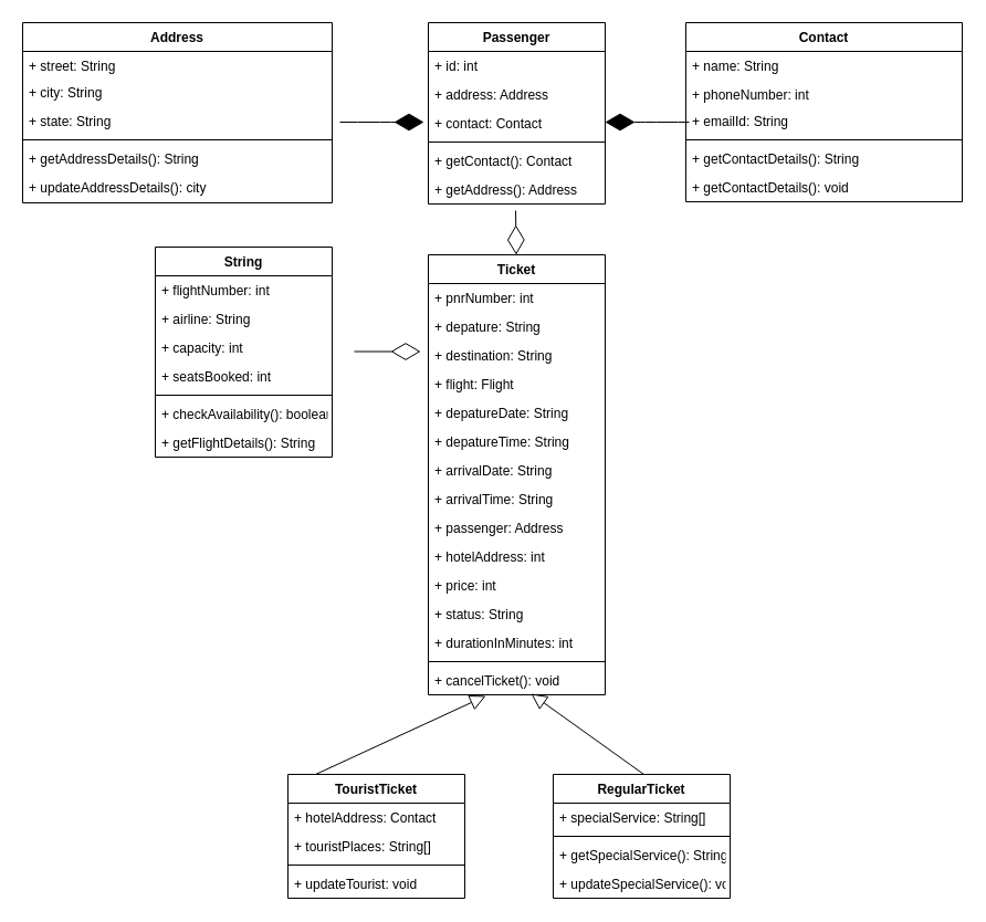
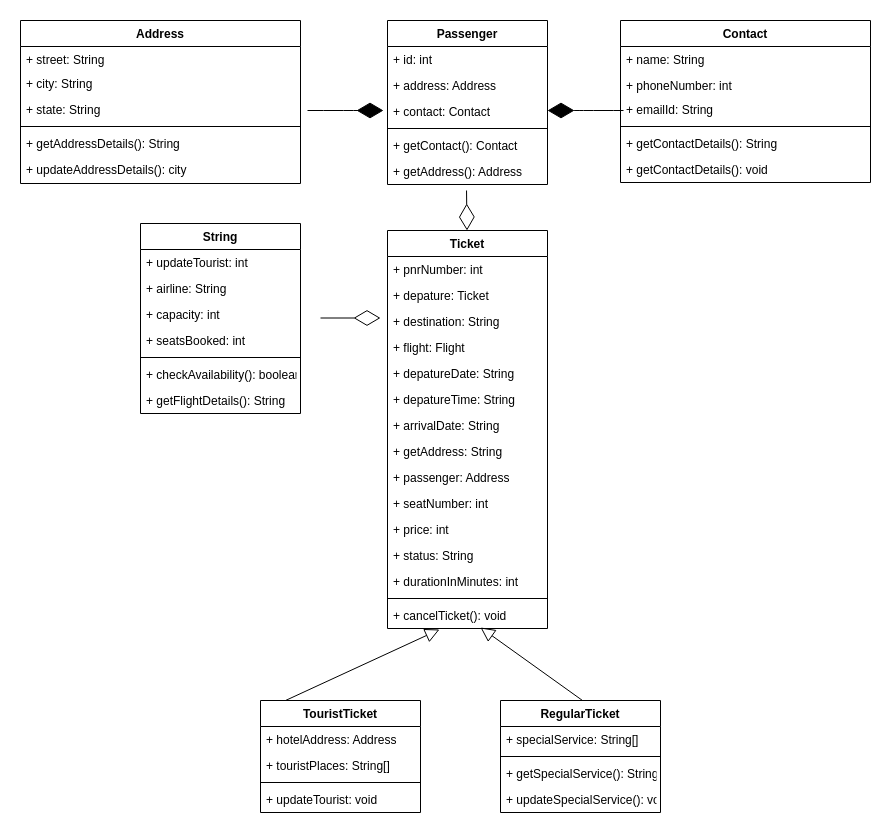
  <mxCell id="0" />
  <mxCell id="1" parent="0" />
  <mxCell id="2" value="Address" style="swimlane;fontStyle=1;align=center;verticalAlign=top;childLayout=stackLayout;horizontal=1;startSize=26;horizontalStack=0;resizeParent=1;resizeParentMax=0;resizeLast=0;collapsible=1;marginBottom=0;" vertex="1" parent="1"><mxGeometry x="20" y="20" width="280" height="163" as="geometry" /></mxCell>
  <mxCell id="3" value="+ street: String" style="text;strokeColor=none;fillColor=none;align=left;verticalAlign=top;spacingLeft=4;spacingRight=4;overflow=hidden;rotatable=0;points=[[0,0.5],[1,0.5]];portConstraint=eastwest;" vertex="1" parent="2"><mxGeometry y="26" width="280" height="24" as="geometry" /></mxCell>
  <mxCell id="4" value="+ city: String" style="text;strokeColor=none;fillColor=none;align=left;verticalAlign=top;spacingLeft=4;spacingRight=4;overflow=hidden;rotatable=0;points=[[0,0.5],[1,0.5]];portConstraint=eastwest;" vertex="1" parent="2"><mxGeometry y="50" width="280" height="26" as="geometry" /></mxCell>
  <mxCell id="5" value="+ state: String" style="text;strokeColor=none;fillColor=none;align=left;verticalAlign=top;spacingLeft=4;spacingRight=4;overflow=hidden;rotatable=0;points=[[0,0.5],[1,0.5]];portConstraint=eastwest;" vertex="1" parent="2"><mxGeometry y="76" width="280" height="26" as="geometry" /></mxCell>
  <mxCell id="6" value="" style="line;strokeWidth=1;fillColor=none;align=left;verticalAlign=middle;spacingTop=-1;spacingLeft=3;spacingRight=3;rotatable=0;labelPosition=right;points=[];portConstraint=eastwest;" vertex="1" parent="2"><mxGeometry y="102" width="280" height="8" as="geometry" /></mxCell>
  <mxCell id="7" value="+ getAddressDetails(): String" style="text;strokeColor=none;fillColor=none;align=left;verticalAlign=top;spacingLeft=4;spacingRight=4;overflow=hidden;rotatable=0;points=[[0,0.5],[1,0.5]];portConstraint=eastwest;" vertex="1" parent="2"><mxGeometry y="110" width="280" height="26" as="geometry" /></mxCell>
  <mxCell id="8" value="+ updateAddressDetails(): city" style="text;strokeColor=none;fillColor=none;align=left;verticalAlign=top;spacingLeft=4;spacingRight=4;overflow=hidden;rotatable=0;points=[[0,0.5],[1,0.5]];portConstraint=eastwest;" vertex="1" parent="2"><mxGeometry y="136" width="280" height="27" as="geometry" /></mxCell>
  <mxCell id="9" value="Contact" style="swimlane;fontStyle=1;align=center;verticalAlign=top;childLayout=stackLayout;horizontal=1;startSize=26;horizontalStack=0;resizeParent=1;resizeParentMax=0;resizeLast=0;collapsible=1;marginBottom=0;" vertex="1" parent="1"><mxGeometry x="620" y="20" width="250" height="162" as="geometry" /></mxCell>
  <mxCell id="10" value="+ name: String" style="text;strokeColor=none;fillColor=none;align=left;verticalAlign=top;spacingLeft=4;spacingRight=4;overflow=hidden;rotatable=0;points=[[0,0.5],[1,0.5]];portConstraint=eastwest;" vertex="1" parent="9"><mxGeometry y="26" width="250" height="26" as="geometry" /></mxCell>
  <mxCell id="11" value="+ phoneNumber: int" style="text;strokeColor=none;fillColor=none;align=left;verticalAlign=top;spacingLeft=4;spacingRight=4;overflow=hidden;rotatable=0;points=[[0,0.5],[1,0.5]];portConstraint=eastwest;" vertex="1" parent="9"><mxGeometry y="52" width="250" height="24" as="geometry" /></mxCell>
  <mxCell id="12" value="+ emailId: String" style="text;strokeColor=none;fillColor=none;align=left;verticalAlign=top;spacingLeft=4;spacingRight=4;overflow=hidden;rotatable=0;points=[[0,0.5],[1,0.5]];portConstraint=eastwest;" vertex="1" parent="9"><mxGeometry y="76" width="250" height="26" as="geometry" /></mxCell>
  <mxCell id="13" value="" style="line;strokeWidth=1;fillColor=none;align=left;verticalAlign=middle;spacingTop=-1;spacingLeft=3;spacingRight=3;rotatable=0;labelPosition=right;points=[];portConstraint=eastwest;" vertex="1" parent="9"><mxGeometry y="102" width="250" height="8" as="geometry" /></mxCell>
  <mxCell id="14" value="+ getContactDetails(): String" style="text;strokeColor=none;fillColor=none;align=left;verticalAlign=top;spacingLeft=4;spacingRight=4;overflow=hidden;rotatable=0;points=[[0,0.5],[1,0.5]];portConstraint=eastwest;" vertex="1" parent="9"><mxGeometry y="110" width="250" height="26" as="geometry" /></mxCell>
  <mxCell id="15" value="+ getContactDetails(): void" style="text;strokeColor=none;fillColor=none;align=left;verticalAlign=top;spacingLeft=4;spacingRight=4;overflow=hidden;rotatable=0;points=[[0,0.5],[1,0.5]];portConstraint=eastwest;" vertex="1" parent="9"><mxGeometry y="136" width="250" height="26" as="geometry" /></mxCell>
  <mxCell id="16" value="Passenger" style="swimlane;fontStyle=1;align=center;verticalAlign=top;childLayout=stackLayout;horizontal=1;startSize=26;horizontalStack=0;resizeParent=1;resizeParentMax=0;resizeLast=0;collapsible=1;marginBottom=0;" vertex="1" parent="1"><mxGeometry x="387" y="20" width="160" height="164" as="geometry"><mxRectangle x="200" y="120" width="80" height="26" as="alternateBounds" /></mxGeometry></mxCell>
  <mxCell id="17" value="+ id: int" style="text;strokeColor=none;fillColor=none;align=left;verticalAlign=top;spacingLeft=4;spacingRight=4;overflow=hidden;rotatable=0;points=[[0,0.5],[1,0.5]];portConstraint=eastwest;" vertex="1" parent="16"><mxGeometry y="26" width="160" height="26" as="geometry" /></mxCell>
  <mxCell id="18" value="+ address: Address" style="text;strokeColor=none;fillColor=none;align=left;verticalAlign=top;spacingLeft=4;spacingRight=4;overflow=hidden;rotatable=0;points=[[0,0.5],[1,0.5]];portConstraint=eastwest;" vertex="1" parent="16"><mxGeometry y="52" width="160" height="26" as="geometry" /></mxCell>
  <mxCell id="19" value="+ contact: Contact" style="text;strokeColor=none;fillColor=none;align=left;verticalAlign=top;spacingLeft=4;spacingRight=4;overflow=hidden;rotatable=0;points=[[0,0.5],[1,0.5]];portConstraint=eastwest;" vertex="1" parent="16"><mxGeometry y="78" width="160" height="26" as="geometry" /></mxCell>
  <mxCell id="20" value="" style="line;strokeWidth=1;fillColor=none;align=left;verticalAlign=middle;spacingTop=-1;spacingLeft=3;spacingRight=3;rotatable=0;labelPosition=right;points=[];portConstraint=eastwest;" vertex="1" parent="16"><mxGeometry y="104" width="160" height="8" as="geometry" /></mxCell>
  <mxCell id="21" value="+ getContact(): Contact" style="text;strokeColor=none;fillColor=none;align=left;verticalAlign=top;spacingLeft=4;spacingRight=4;overflow=hidden;rotatable=0;points=[[0,0.5],[1,0.5]];portConstraint=eastwest;" vertex="1" parent="16"><mxGeometry y="112" width="160" height="26" as="geometry" /></mxCell>
  <mxCell id="22" value="+ getAddress(): Address" style="text;strokeColor=none;fillColor=none;align=left;verticalAlign=top;spacingLeft=4;spacingRight=4;overflow=hidden;rotatable=0;points=[[0,0.5],[1,0.5]];portConstraint=eastwest;" vertex="1" parent="16"><mxGeometry y="138" width="160" height="26" as="geometry" /></mxCell>
  <mxCell id="23" value="String" style="swimlane;fontStyle=1;align=center;verticalAlign=top;childLayout=stackLayout;horizontal=1;startSize=26;horizontalStack=0;resizeParent=1;resizeParentMax=0;resizeLast=0;collapsible=1;marginBottom=0;" vertex="1" parent="1"><mxGeometry x="140" y="223" width="160" height="190" as="geometry" /></mxCell>
- <mxCell id="24" value="+ flightNumber: int" style="text;strokeColor=none;fillColor=none;align=left;verticalAlign=top;spacingLeft=4;spacingRight=4;overflow=hidden;rotatable=0;points=[[0,0.5],[1,0.5]];portConstraint=eastwest;" vertex="1" parent="23"><mxGeometry y="26" width="160" height="26" as="geometry" /></mxCell>
+ <mxCell id="24" value="+ updateTourist: int" style="text;strokeColor=none;fillColor=none;align=left;verticalAlign=top;spacingLeft=4;spacingRight=4;overflow=hidden;rotatable=0;points=[[0,0.5],[1,0.5]];portConstraint=eastwest;" vertex="1" parent="23"><mxGeometry y="26" width="160" height="26" as="geometry" /></mxCell>
  <mxCell id="25" value="+ airline: String" style="text;strokeColor=none;fillColor=none;align=left;verticalAlign=top;spacingLeft=4;spacingRight=4;overflow=hidden;rotatable=0;points=[[0,0.5],[1,0.5]];portConstraint=eastwest;" vertex="1" parent="23"><mxGeometry y="52" width="160" height="26" as="geometry" /></mxCell>
  <mxCell id="26" value="+ capacity: int" style="text;strokeColor=none;fillColor=none;align=left;verticalAlign=top;spacingLeft=4;spacingRight=4;overflow=hidden;rotatable=0;points=[[0,0.5],[1,0.5]];portConstraint=eastwest;" vertex="1" parent="23"><mxGeometry y="78" width="160" height="26" as="geometry" /></mxCell>
  <mxCell id="27" value="+ seatsBooked: int" style="text;strokeColor=none;fillColor=none;align=left;verticalAlign=top;spacingLeft=4;spacingRight=4;overflow=hidden;rotatable=0;points=[[0,0.5],[1,0.5]];portConstraint=eastwest;" vertex="1" parent="23"><mxGeometry y="104" width="160" height="26" as="geometry" /></mxCell>
  <mxCell id="28" value="" style="line;strokeWidth=1;fillColor=none;align=left;verticalAlign=middle;spacingTop=-1;spacingLeft=3;spacingRight=3;rotatable=0;labelPosition=right;points=[];portConstraint=eastwest;" vertex="1" parent="23"><mxGeometry y="130" width="160" height="8" as="geometry" /></mxCell>
  <mxCell id="29" value="+ checkAvailability(): boolean" style="text;strokeColor=none;fillColor=none;align=left;verticalAlign=top;spacingLeft=4;spacingRight=4;overflow=hidden;rotatable=0;points=[[0,0.5],[1,0.5]];portConstraint=eastwest;" vertex="1" parent="23"><mxGeometry y="138" width="160" height="26" as="geometry" /></mxCell>
  <mxCell id="30" value="+ getFlightDetails(): String" style="text;strokeColor=none;fillColor=none;align=left;verticalAlign=top;spacingLeft=4;spacingRight=4;overflow=hidden;rotatable=0;points=[[0,0.5],[1,0.5]];portConstraint=eastwest;" vertex="1" parent="23"><mxGeometry y="164" width="160" height="26" as="geometry" /></mxCell>
  <mxCell id="31" value="Ticket" style="swimlane;fontStyle=1;align=center;verticalAlign=top;childLayout=stackLayout;horizontal=1;startSize=26;horizontalStack=0;resizeParent=1;resizeParentMax=0;resizeLast=0;collapsible=1;marginBottom=0;" vertex="1" parent="1"><mxGeometry x="387" y="230" width="160" height="398" as="geometry" /></mxCell>
  <mxCell id="32" value="+ pnrNumber: int" style="text;strokeColor=none;fillColor=none;align=left;verticalAlign=top;spacingLeft=4;spacingRight=4;overflow=hidden;rotatable=0;points=[[0,0.5],[1,0.5]];portConstraint=eastwest;" vertex="1" parent="31"><mxGeometry y="26" width="160" height="26" as="geometry" /></mxCell>
- <mxCell id="33" value="+ depature: String" style="text;strokeColor=none;fillColor=none;align=left;verticalAlign=top;spacingLeft=4;spacingRight=4;overflow=hidden;rotatable=0;points=[[0,0.5],[1,0.5]];portConstraint=eastwest;" vertex="1" parent="31"><mxGeometry y="52" width="160" height="26" as="geometry" /></mxCell>
+ <mxCell id="33" value="+ depature: Ticket" style="text;strokeColor=none;fillColor=none;align=left;verticalAlign=top;spacingLeft=4;spacingRight=4;overflow=hidden;rotatable=0;points=[[0,0.5],[1,0.5]];portConstraint=eastwest;" vertex="1" parent="31"><mxGeometry y="52" width="160" height="26" as="geometry" /></mxCell>
  <mxCell id="34" value="+ destination: String" style="text;strokeColor=none;fillColor=none;align=left;verticalAlign=top;spacingLeft=4;spacingRight=4;overflow=hidden;rotatable=0;points=[[0,0.5],[1,0.5]];portConstraint=eastwest;" vertex="1" parent="31"><mxGeometry y="78" width="160" height="26" as="geometry" /></mxCell>
  <mxCell id="35" value="+ flight: Flight" style="text;strokeColor=none;fillColor=none;align=left;verticalAlign=top;spacingLeft=4;spacingRight=4;overflow=hidden;rotatable=0;points=[[0,0.5],[1,0.5]];portConstraint=eastwest;" vertex="1" parent="31"><mxGeometry y="104" width="160" height="26" as="geometry" /></mxCell>
  <mxCell id="36" value="+ depatureDate: String" style="text;strokeColor=none;fillColor=none;align=left;verticalAlign=top;spacingLeft=4;spacingRight=4;overflow=hidden;rotatable=0;points=[[0,0.5],[1,0.5]];portConstraint=eastwest;" vertex="1" parent="31"><mxGeometry y="130" width="160" height="26" as="geometry" /></mxCell>
  <mxCell id="37" value="+ depatureTime: String" style="text;strokeColor=none;fillColor=none;align=left;verticalAlign=top;spacingLeft=4;spacingRight=4;overflow=hidden;rotatable=0;points=[[0,0.5],[1,0.5]];portConstraint=eastwest;" vertex="1" parent="31"><mxGeometry y="156" width="160" height="26" as="geometry" /></mxCell>
  <mxCell id="38" value="+ arrivalDate: String" style="text;strokeColor=none;fillColor=none;align=left;verticalAlign=top;spacingLeft=4;spacingRight=4;overflow=hidden;rotatable=0;points=[[0,0.5],[1,0.5]];portConstraint=eastwest;" vertex="1" parent="31"><mxGeometry y="182" width="160" height="26" as="geometry" /></mxCell>
- <mxCell id="39" value="+ arrivalTime: String" style="text;strokeColor=none;fillColor=none;align=left;verticalAlign=top;spacingLeft=4;spacingRight=4;overflow=hidden;rotatable=0;points=[[0,0.5],[1,0.5]];portConstraint=eastwest;" vertex="1" parent="31"><mxGeometry y="208" width="160" height="26" as="geometry" /></mxCell>
+ <mxCell id="39" value="+ getAddress: String" style="text;strokeColor=none;fillColor=none;align=left;verticalAlign=top;spacingLeft=4;spacingRight=4;overflow=hidden;rotatable=0;points=[[0,0.5],[1,0.5]];portConstraint=eastwest;" vertex="1" parent="31"><mxGeometry y="208" width="160" height="26" as="geometry" /></mxCell>
  <mxCell id="40" value="+ passenger: Address" style="text;strokeColor=none;fillColor=none;align=left;verticalAlign=top;spacingLeft=4;spacingRight=4;overflow=hidden;rotatable=0;points=[[0,0.5],[1,0.5]];portConstraint=eastwest;" vertex="1" parent="31"><mxGeometry y="234" width="160" height="26" as="geometry" /></mxCell>
- <mxCell id="41" value="+ hotelAddress: int" style="text;strokeColor=none;fillColor=none;align=left;verticalAlign=top;spacingLeft=4;spacingRight=4;overflow=hidden;rotatable=0;points=[[0,0.5],[1,0.5]];portConstraint=eastwest;" vertex="1" parent="31"><mxGeometry y="260" width="160" height="26" as="geometry" /></mxCell>
+ <mxCell id="41" value="+ seatNumber: int" style="text;strokeColor=none;fillColor=none;align=left;verticalAlign=top;spacingLeft=4;spacingRight=4;overflow=hidden;rotatable=0;points=[[0,0.5],[1,0.5]];portConstraint=eastwest;" vertex="1" parent="31"><mxGeometry y="260" width="160" height="26" as="geometry" /></mxCell>
  <mxCell id="42" value="+ price: int" style="text;strokeColor=none;fillColor=none;align=left;verticalAlign=top;spacingLeft=4;spacingRight=4;overflow=hidden;rotatable=0;points=[[0,0.5],[1,0.5]];portConstraint=eastwest;" vertex="1" parent="31"><mxGeometry y="286" width="160" height="26" as="geometry" /></mxCell>
  <mxCell id="43" value="+ status: String" style="text;strokeColor=none;fillColor=none;align=left;verticalAlign=top;spacingLeft=4;spacingRight=4;overflow=hidden;rotatable=0;points=[[0,0.5],[1,0.5]];portConstraint=eastwest;" vertex="1" parent="31"><mxGeometry y="312" width="160" height="26" as="geometry" /></mxCell>
  <mxCell id="44" value="+ durationInMinutes: int" style="text;strokeColor=none;fillColor=none;align=left;verticalAlign=top;spacingLeft=4;spacingRight=4;overflow=hidden;rotatable=0;points=[[0,0.5],[1,0.5]];portConstraint=eastwest;" vertex="1" parent="31"><mxGeometry y="338" width="160" height="26" as="geometry" /></mxCell>
  <mxCell id="45" value="" style="line;strokeWidth=1;fillColor=none;align=left;verticalAlign=middle;spacingTop=-1;spacingLeft=3;spacingRight=3;rotatable=0;labelPosition=right;points=[];portConstraint=eastwest;" vertex="1" parent="31"><mxGeometry y="364" width="160" height="8" as="geometry" /></mxCell>
  <mxCell id="46" value="+ cancelTicket(): void" style="text;strokeColor=none;fillColor=none;align=left;verticalAlign=top;spacingLeft=4;spacingRight=4;overflow=hidden;rotatable=0;points=[[0,0.5],[1,0.5]];portConstraint=eastwest;" vertex="1" parent="31"><mxGeometry y="372" width="160" height="26" as="geometry" /></mxCell>
  <mxCell id="47" value="" style="endArrow=diamondThin;endFill=1;endSize=24;html=1;" edge="1" parent="1"><mxGeometry width="160" relative="1" as="geometry"><mxPoint x="307" y="110" as="sourcePoint" /><mxPoint x="383" y="110" as="targetPoint" /><Array as="points"><mxPoint x="333" y="110" /><mxPoint x="363" y="110" /></Array></mxGeometry></mxCell>
  <mxCell id="48" value="" style="endArrow=diamondThin;endFill=1;endSize=24;html=1;" edge="1" parent="1"><mxGeometry width="160" relative="1" as="geometry"><mxPoint x="623" y="110" as="sourcePoint" /><mxPoint x="547" y="110" as="targetPoint" /><Array as="points"><mxPoint x="603" y="110" /><mxPoint x="573" y="110" /></Array></mxGeometry></mxCell>
  <mxCell id="49" value="RegularTicket" style="swimlane;fontStyle=1;align=center;verticalAlign=top;childLayout=stackLayout;horizontal=1;startSize=26;horizontalStack=0;resizeParent=1;resizeParentMax=0;resizeLast=0;collapsible=1;marginBottom=0;" vertex="1" parent="1"><mxGeometry x="500" y="700" width="160" height="112" as="geometry" /></mxCell>
  <mxCell id="50" value="+ specialService: String[]" style="text;strokeColor=none;fillColor=none;align=left;verticalAlign=top;spacingLeft=4;spacingRight=4;overflow=hidden;rotatable=0;points=[[0,0.5],[1,0.5]];portConstraint=eastwest;" vertex="1" parent="49"><mxGeometry y="26" width="160" height="26" as="geometry" /></mxCell>
  <mxCell id="51" value="" style="line;strokeWidth=1;fillColor=none;align=left;verticalAlign=middle;spacingTop=-1;spacingLeft=3;spacingRight=3;rotatable=0;labelPosition=right;points=[];portConstraint=eastwest;" vertex="1" parent="49"><mxGeometry y="52" width="160" height="8" as="geometry" /></mxCell>
  <mxCell id="52" value="+ getSpecialService(): String[]" style="text;strokeColor=none;fillColor=none;align=left;verticalAlign=top;spacingLeft=4;spacingRight=4;overflow=hidden;rotatable=0;points=[[0,0.5],[1,0.5]];portConstraint=eastwest;" vertex="1" parent="49"><mxGeometry y="60" width="160" height="26" as="geometry" /></mxCell>
  <mxCell id="53" value="+ updateSpecialService(): void" style="text;strokeColor=none;fillColor=none;align=left;verticalAlign=top;spacingLeft=4;spacingRight=4;overflow=hidden;rotatable=0;points=[[0,0.5],[1,0.5]];portConstraint=eastwest;" vertex="1" parent="49"><mxGeometry y="86" width="160" height="26" as="geometry" /></mxCell>
  <mxCell id="54" value="TouristTicket" style="swimlane;fontStyle=1;align=center;verticalAlign=top;childLayout=stackLayout;horizontal=1;startSize=26;horizontalStack=0;resizeParent=1;resizeParentMax=0;resizeLast=0;collapsible=1;marginBottom=0;" vertex="1" parent="1"><mxGeometry x="260" y="700" width="160" height="112" as="geometry" /></mxCell>
- <mxCell id="55" value="+ hotelAddress: Contact" style="text;strokeColor=none;fillColor=none;align=left;verticalAlign=top;spacingLeft=4;spacingRight=4;overflow=hidden;rotatable=0;points=[[0,0.5],[1,0.5]];portConstraint=eastwest;" vertex="1" parent="54"><mxGeometry y="26" width="160" height="26" as="geometry" /></mxCell>
+ <mxCell id="55" value="+ hotelAddress: Address" style="text;strokeColor=none;fillColor=none;align=left;verticalAlign=top;spacingLeft=4;spacingRight=4;overflow=hidden;rotatable=0;points=[[0,0.5],[1,0.5]];portConstraint=eastwest;" vertex="1" parent="54"><mxGeometry y="26" width="160" height="26" as="geometry" /></mxCell>
  <mxCell id="56" value="+ touristPlaces: String[]" style="text;strokeColor=none;fillColor=none;align=left;verticalAlign=top;spacingLeft=4;spacingRight=4;overflow=hidden;rotatable=0;points=[[0,0.5],[1,0.5]];portConstraint=eastwest;" vertex="1" parent="54"><mxGeometry y="52" width="160" height="26" as="geometry" /></mxCell>
  <mxCell id="57" value="" style="line;strokeWidth=1;fillColor=none;align=left;verticalAlign=middle;spacingTop=-1;spacingLeft=3;spacingRight=3;rotatable=0;labelPosition=right;points=[];portConstraint=eastwest;" vertex="1" parent="54"><mxGeometry y="78" width="160" height="8" as="geometry" /></mxCell>
  <mxCell id="58" value="+ updateTourist: void" style="text;strokeColor=none;fillColor=none;align=left;verticalAlign=top;spacingLeft=4;spacingRight=4;overflow=hidden;rotatable=0;points=[[0,0.5],[1,0.5]];portConstraint=eastwest;" vertex="1" parent="54"><mxGeometry y="86" width="160" height="26" as="geometry" /></mxCell>
  <mxCell id="59" value="" style="edgeStyle=none;html=1;endSize=12;endArrow=block;endFill=0;exitX=0.5;exitY=0;exitDx=0;exitDy=0;entryX=0.46;entryY=1.192;entryDx=0;entryDy=0;entryPerimeter=0;" edge="1" parent="1"><mxGeometry width="160" relative="1" as="geometry"><mxPoint x="285" y="700" as="sourcePoint" /><mxPoint x="439" y="628.992" as="targetPoint" /></mxGeometry></mxCell>
  <mxCell id="60" value="" style="edgeStyle=none;html=1;endSize=12;endArrow=block;endFill=0;exitX=0.5;exitY=0;exitDx=0;exitDy=0;entryX=0.52;entryY=1.115;entryDx=0;entryDy=0;entryPerimeter=0;" edge="1" parent="1"><mxGeometry width="160" relative="1" as="geometry"><mxPoint x="582" y="700" as="sourcePoint" /><mxPoint x="480" y="626.99" as="targetPoint" /></mxGeometry></mxCell>
  <mxCell id="61" value="" style="endArrow=diamondThin;endFill=0;endSize=24;html=1;exitX=1;exitY=0.5;exitDx=0;exitDy=0;entryX=0;entryY=0.5;entryDx=0;entryDy=0;" edge="1" parent="1"><mxGeometry width="160" relative="1" as="geometry"><mxPoint x="320" y="317.5" as="sourcePoint" /><mxPoint x="380" y="317.5" as="targetPoint" /></mxGeometry></mxCell>
  <mxCell id="62" value="" style="endArrow=diamondThin;endFill=0;endSize=24;html=1;entryX=0;entryY=0.5;entryDx=0;entryDy=0;exitX=0.494;exitY=1.231;exitDx=0;exitDy=0;exitPerimeter=0;" edge="1" parent="1" source="22"><mxGeometry width="160" relative="1" as="geometry"><mxPoint x="466.5" y="200" as="sourcePoint" /><mxPoint x="466.5" y="230" as="targetPoint" /></mxGeometry></mxCell>
